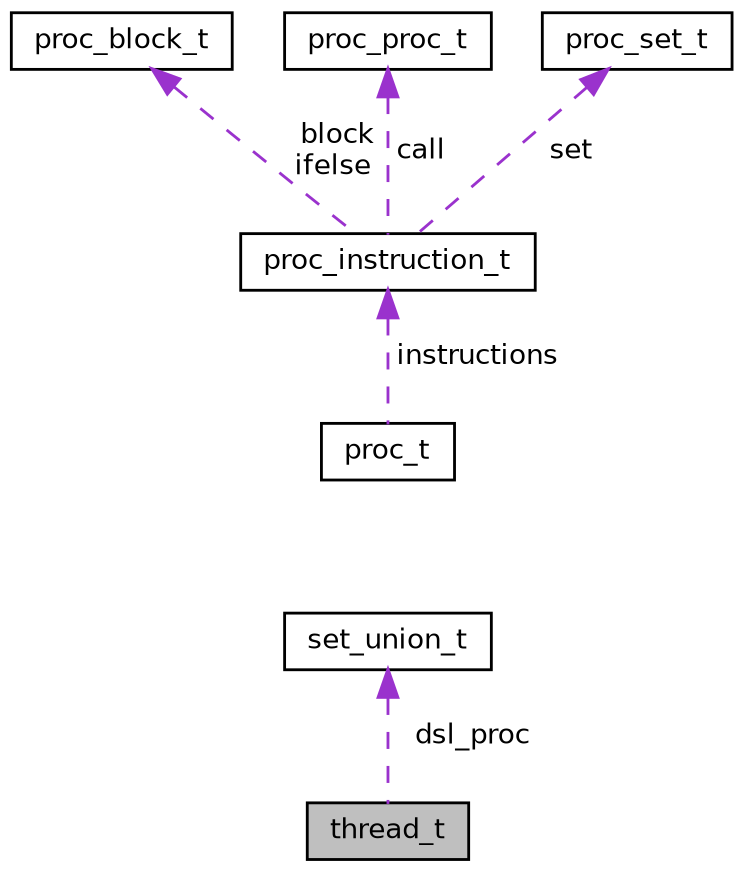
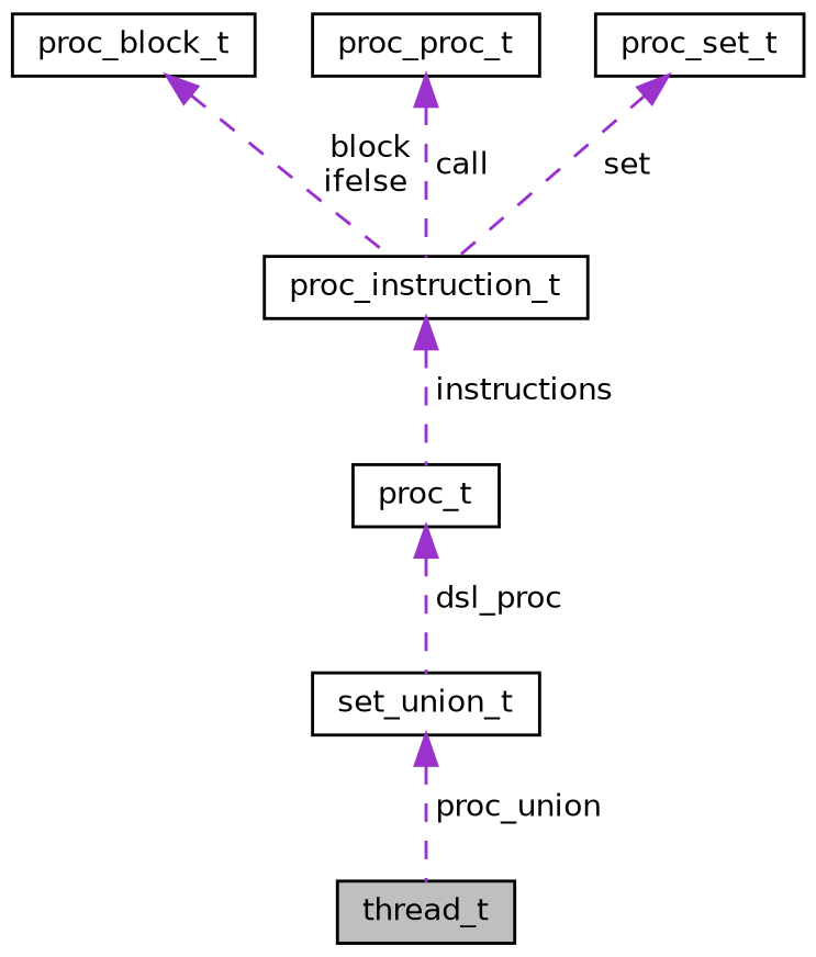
  digraph {
    node [color=black fillcolor=white fontname=Helvetica fontsize=10 shape=record style=filled]
    edge [color=darkorchid3 dir=back fontname=Helvetica fontsize=10 labelfontname=Helvetica labelfontsize=10 style=dashed]
    n1 [fillcolor=grey75 fontcolor=black height=0.2 label=thread_t width=0.4]
    n2 [height=0.2 label=set_union_t width=0.4]
    n3 [height=0.2 label=proc_t width=0.4]
    n4 [height=0.2 label=proc_instruction_t width=0.4]
    n5 [height=0.2 label=proc_block_t width=0.4]
    n6 [height=0.2 label=proc_proc_t width=0.4]
    n7 [height=0.2 label=proc_set_t width=0.4]
-   n2 -> n1 [label=" dsl_proc"]
+   n2 -> n1 [label=" proc_union"]
+   n3 -> n2 [label=" dsl_proc"]
    n4 -> n3 [label=" instructions"]
    n5 -> n4 [label=" block\nifelse"]
    n6 -> n4 [label=" call"]
    n7 -> n4 [label=" set"]
  }
